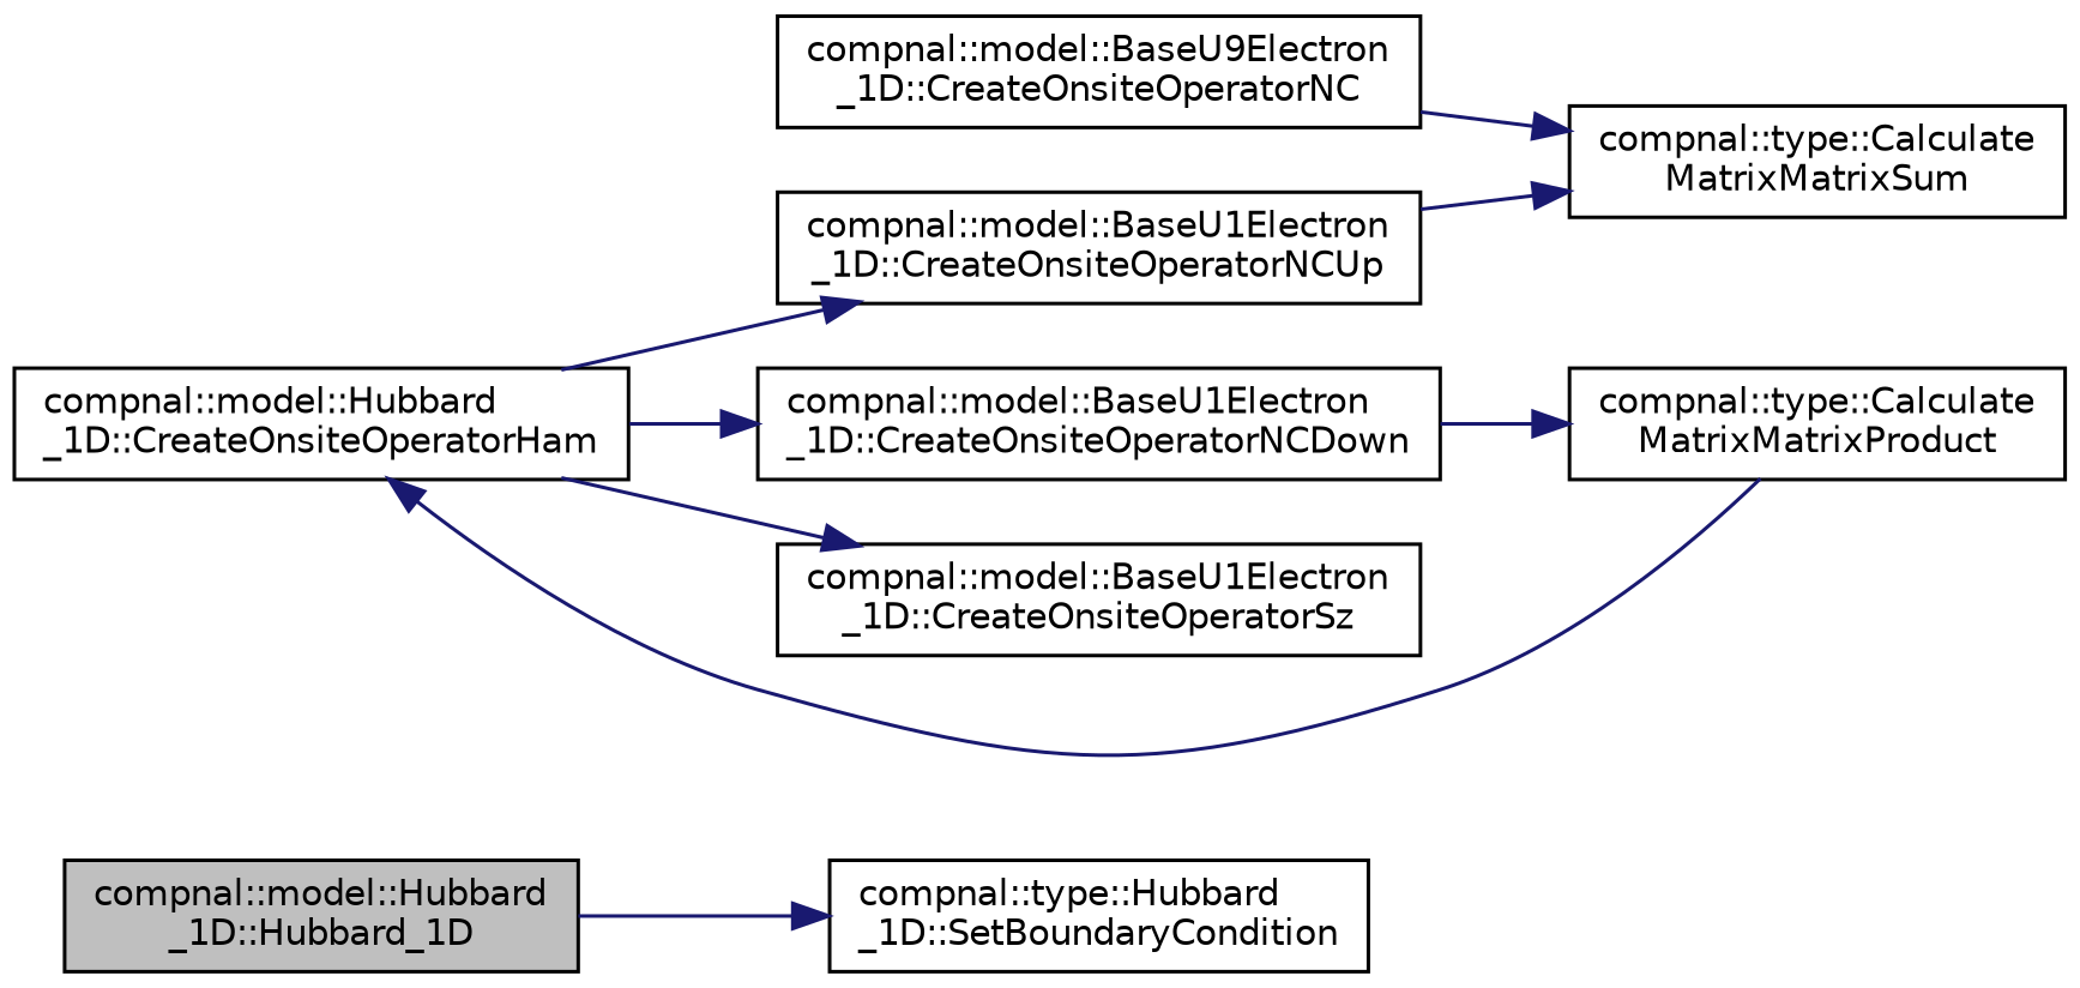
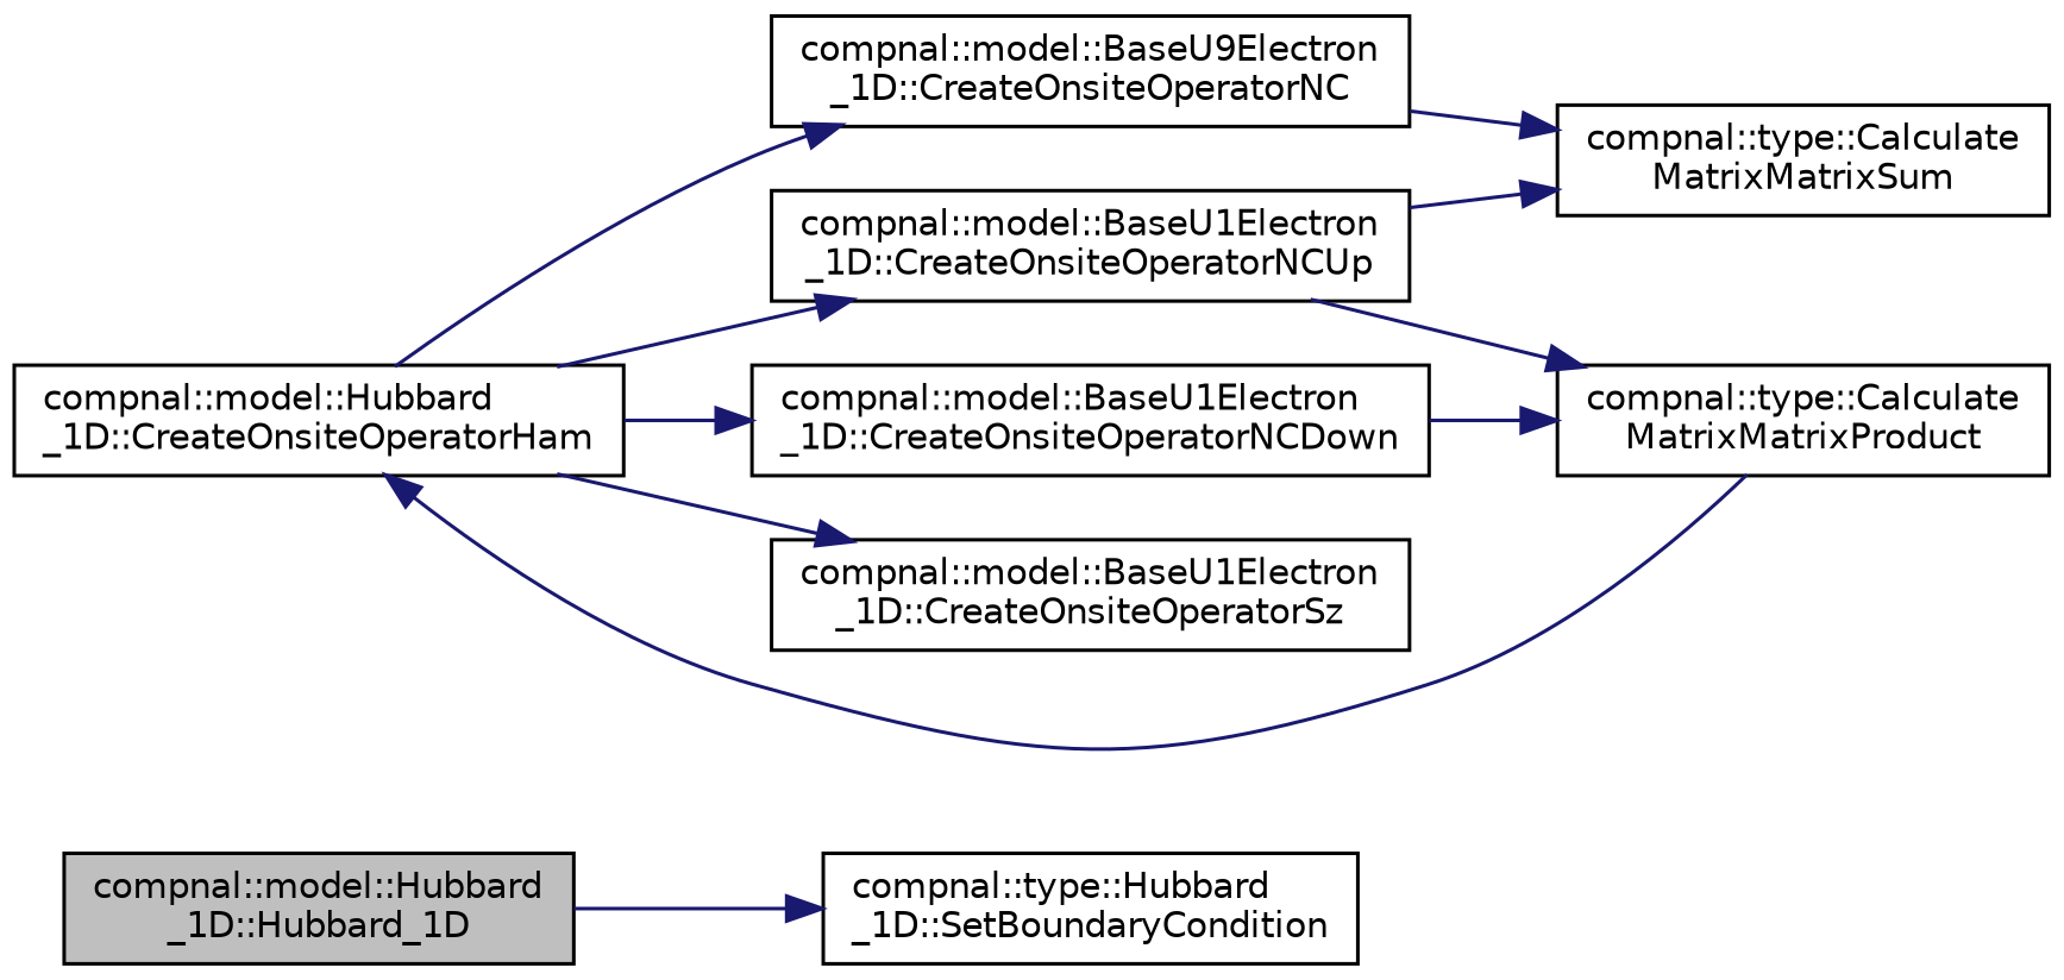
  digraph {
    rankdir=LR
    node [color=black fillcolor=white fontname=Helvetica fontsize=10 shape=record style=filled]
    edge [color=midnightblue fontname=Helvetica fontsize=10 labelfontname=Helvetica labelfontsize=10 style=solid]
    n1 [fillcolor=grey75 fontcolor=black height=0.2 label="compnal::model::Hubbard\l_1D::Hubbard_1D" width=0.4]
    n2 [height=0.2 label="compnal::type::Hubbard\l_1D::SetBoundaryCondition" width=0.4]
    n3 [height=0.2 label="compnal::model::Hubbard\l_1D::CreateOnsiteOperatorHam" width=0.4]
    n4 [height=0.2 label="compnal::model::BaseU9Electron\l_1D::CreateOnsiteOperatorNC" width=0.4]
    n5 [height=0.2 label="compnal::model::BaseU1Electron\l_1D::CreateOnsiteOperatorNCDown" width=0.4]
    n6 [height=0.2 label="compnal::model::BaseU1Electron\l_1D::CreateOnsiteOperatorNCUp" width=0.4]
    n7 [height=0.2 label="compnal::model::BaseU1Electron\l_1D::CreateOnsiteOperatorSz" width=0.4]
    n8 [height=0.2 label="compnal::type::Calculate\lMatrixMatrixSum" width=0.4]
    n9 [height=0.2 label="compnal::type::Calculate\lMatrixMatrixProduct" width=0.4]
    n1 -> n2
+   n3 -> n4
    n3 -> n5
    n3 -> n6
    n3 -> n7
    n4 -> n8
    n5 -> n9
    n6 -> n8
+   n6 -> n9
    n9 -> n3
  }
